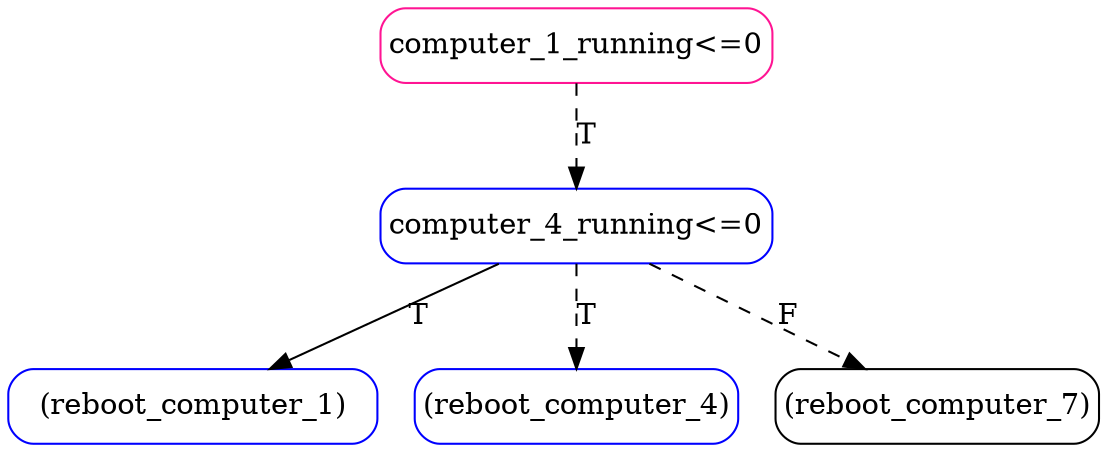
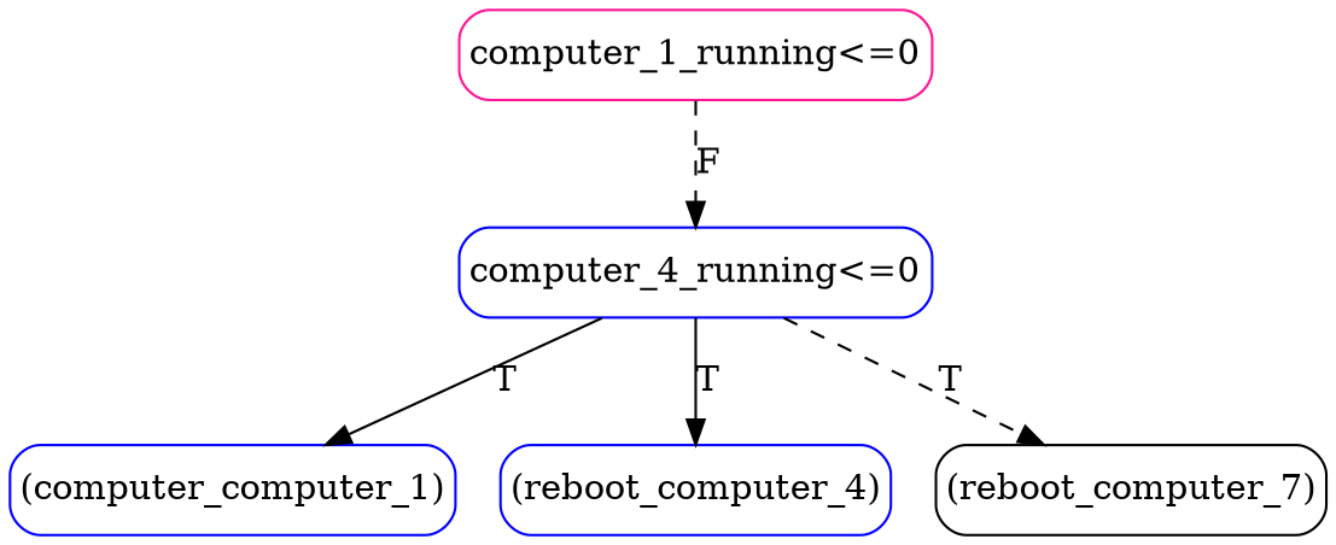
  digraph {
    fontname="DejaVu Serif"
    node [color=blue fontname="DejaVu Serif" margin="0.05,0.05" shape=box style=rounded]
    edge [fontname="DejaVu Serif" style=solid]
-   n1 [label="(reboot_computer_1)"]
+   n1 [label="(computer_computer_1)"]
    n2 [label="(reboot_computer_4)"]
    n3 [color=black label="(reboot_computer_7)"]
    n4 [label="computer_4_running<=0"]
    n5 [color=deeppink label="computer_1_running<=0"]
    n4 -> n1 [label=T]
-   n4 -> n2 [label=T style=dashed]
-   n4 -> n3 [label=F style=dashed]
-   n5 -> n4 [label=T style=dashed]
+   n4 -> n2 [label=T]
+   n4 -> n3 [label=T style=dashed]
+   n5 -> n4 [label=F style=dashed]
  }
